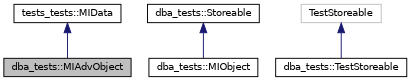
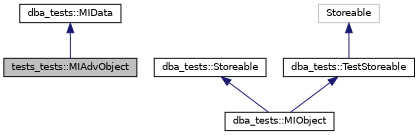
  digraph {
    node [color=black fillcolor=white fontname=Helvetica fontsize=10 shape=record style=filled]
    edge [color=midnightblue dir=back fontname=Helvetica fontsize=10 labelfontname=Helvetica labelfontsize=10 style=solid]
-   n1 [fillcolor=grey75 fontcolor=black height=0.2 label="dba_tests::MIAdvObject" width=0.4]
+   n1 [fillcolor=grey75 fontcolor=black height=0.2 label="tests_tests::MIAdvObject" width=0.4]
    n2 [height=0.2 label="dba_tests::MIObject" width=0.4]
    n3 [height=0.2 label="dba_tests::Storeable" width=0.4]
    n4 [height=0.2 label="dba_tests::TestStoreable" width=0.4]
-   n5 [color=grey75 height=0.2 label=TestStoreable width=0.4]
-   n6 [height=0.2 label="tests_tests::MIData" width=0.4]
+   n5 [color=grey75 height=0.2 label=Storeable width=0.4]
+   n6 [height=0.2 label="dba_tests::MIData" width=0.4]
    n3 -> n2
+   n4 -> n2
    n5 -> n4
    n6 -> n1
  }
